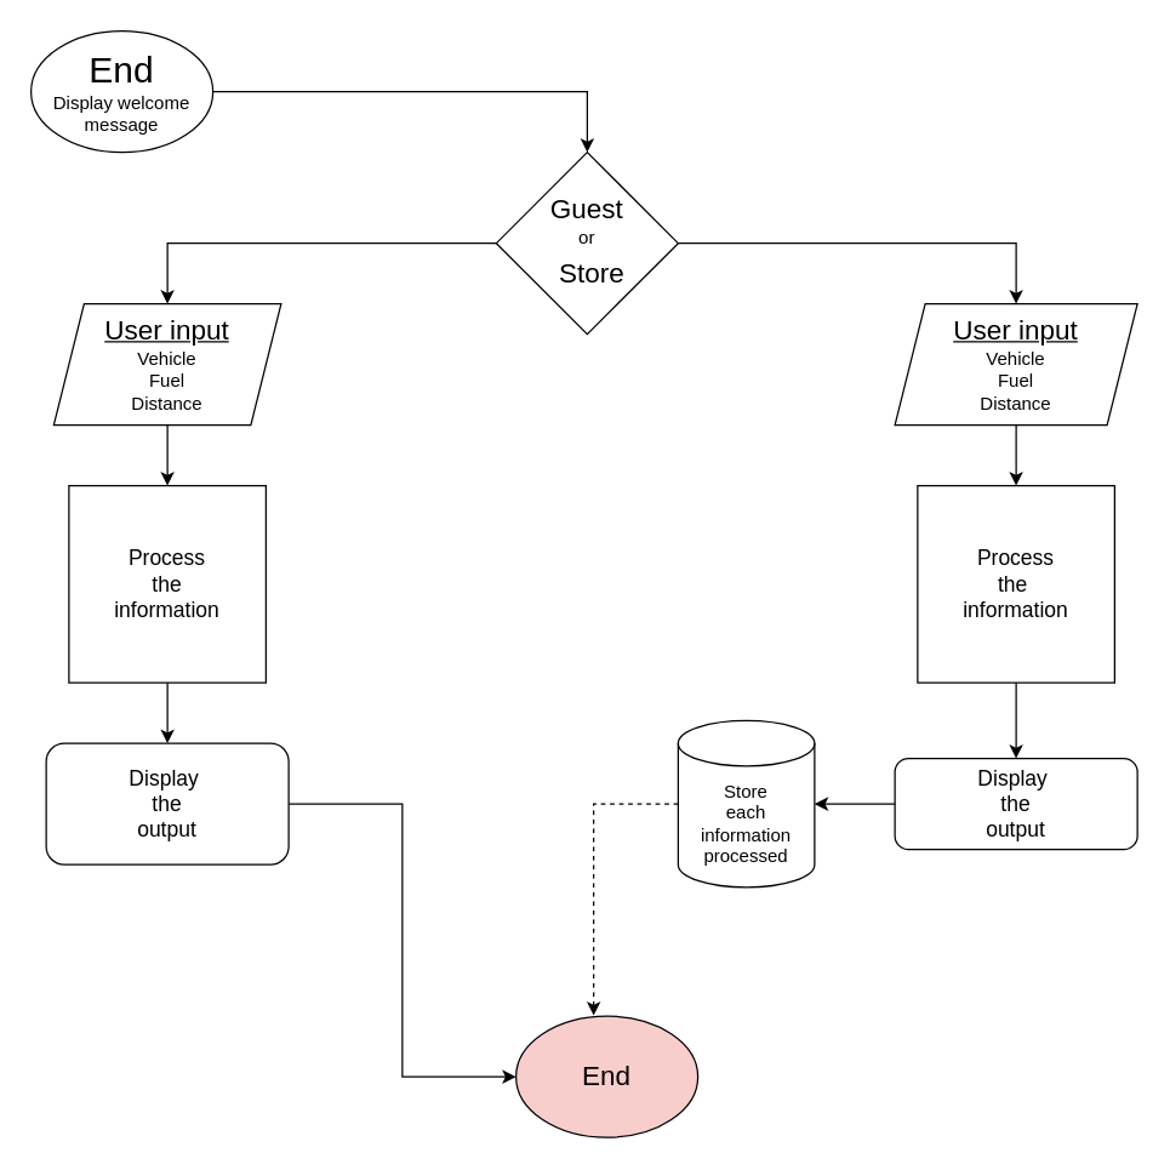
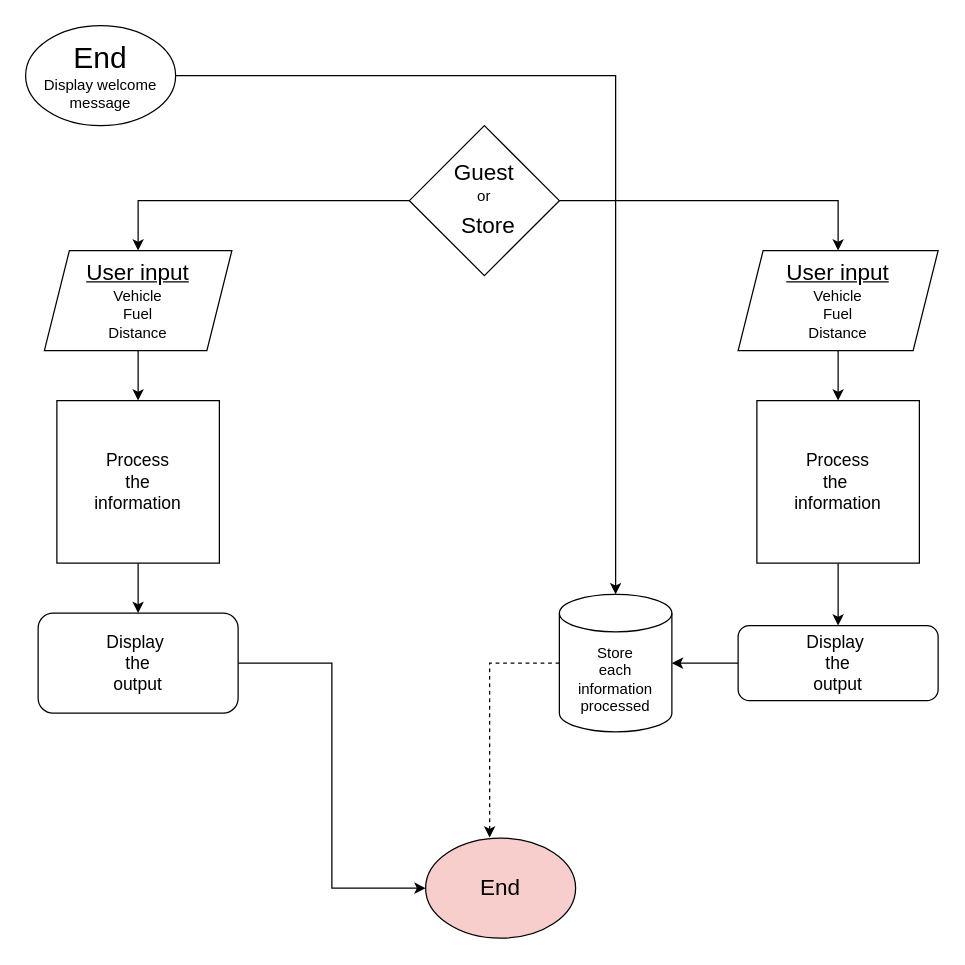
  <mxCell id="0" />
  <mxCell id="1" parent="0" />
- <mxCell id="2" style="edgeStyle=orthogonalEdgeStyle;rounded=0;orthogonalLoop=1;jettySize=auto;html=1;exitX=1;exitY=0.5;exitDx=0;exitDy=0;entryX=0.5;entryY=0;entryDx=0;entryDy=0;" edge="1" parent="1" source="3" target="6"><mxGeometry relative="1" as="geometry" /></mxCell>
+ <mxCell id="2" style="edgeStyle=orthogonalEdgeStyle;rounded=0;orthogonalLoop=1;jettySize=auto;html=1;exitX=1;exitY=0.5;exitDx=0;exitDy=0;" edge="1" parent="1" source="3" target="18"><mxGeometry relative="1" as="geometry" /></mxCell>
  <mxCell id="3" value="&lt;font style=&quot;font-size: 24px;&quot;&gt;End&lt;/font&gt;&lt;br&gt;Display welcome&lt;br&gt;message" style="ellipse;whiteSpace=wrap;html=1;" vertex="1" parent="1"><mxGeometry x="20" y="20" width="120" height="80" as="geometry" /></mxCell>
  <mxCell id="4" style="edgeStyle=orthogonalEdgeStyle;rounded=0;orthogonalLoop=1;jettySize=auto;html=1;exitX=0;exitY=0.5;exitDx=0;exitDy=0;entryX=0.5;entryY=0;entryDx=0;entryDy=0;" edge="1" parent="1" source="6" target="8"><mxGeometry relative="1" as="geometry" /></mxCell>
  <mxCell id="5" style="edgeStyle=orthogonalEdgeStyle;rounded=0;orthogonalLoop=1;jettySize=auto;html=1;exitX=1;exitY=0.5;exitDx=0;exitDy=0;entryX=0.5;entryY=0;entryDx=0;entryDy=0;" edge="1" parent="1" source="6" target="14"><mxGeometry relative="1" as="geometry" /></mxCell>
  <mxCell id="6" value="&lt;font style=&quot;&quot;&gt;&lt;font style=&quot;font-size: 18px;&quot;&gt;Guest &lt;/font&gt;&lt;br&gt;&lt;/font&gt;or&lt;br&gt;&lt;font style=&quot;font-size: 24px;&quot;&gt;&amp;nbsp;&lt;/font&gt;&lt;font style=&quot;font-size: 18px;&quot;&gt;Store&lt;/font&gt;" style="rhombus;whiteSpace=wrap;html=1;" vertex="1" parent="1"><mxGeometry x="327" y="100" width="120" height="120" as="geometry" /></mxCell>
  <mxCell id="7" style="edgeStyle=orthogonalEdgeStyle;rounded=0;orthogonalLoop=1;jettySize=auto;html=1;exitX=0.5;exitY=1;exitDx=0;exitDy=0;" edge="1" parent="1" source="8"><mxGeometry relative="1" as="geometry"><mxPoint x="110" y="320" as="targetPoint" /></mxGeometry></mxCell>
  <mxCell id="8" value="&lt;font style=&quot;font-size: 18px;&quot;&gt;&lt;u&gt;User input&lt;br&gt;&lt;/u&gt;&lt;/font&gt;Vehicle&lt;br&gt;Fuel&lt;br&gt;Distance" style="shape=parallelogram;perimeter=parallelogramPerimeter;whiteSpace=wrap;html=1;fixedSize=1;" vertex="1" parent="1"><mxGeometry x="35" y="200" width="150" height="80" as="geometry" /></mxCell>
  <mxCell id="9" style="edgeStyle=orthogonalEdgeStyle;rounded=0;orthogonalLoop=1;jettySize=auto;html=1;exitX=0.5;exitY=1;exitDx=0;exitDy=0;entryX=0.5;entryY=0;entryDx=0;entryDy=0;" edge="1" parent="1" source="10" target="16"><mxGeometry relative="1" as="geometry" /></mxCell>
  <mxCell id="10" value="&lt;font style=&quot;font-size: 14px;&quot;&gt;Process&lt;br&gt;the&lt;br&gt;information&lt;/font&gt;" style="whiteSpace=wrap;html=1;aspect=fixed;" vertex="1" parent="1"><mxGeometry x="45" y="320" width="130" height="130" as="geometry" /></mxCell>
  <mxCell id="11" style="edgeStyle=orthogonalEdgeStyle;rounded=0;orthogonalLoop=1;jettySize=auto;html=1;exitX=0.5;exitY=1;exitDx=0;exitDy=0;" edge="1" parent="1" source="12" target="17"><mxGeometry relative="1" as="geometry" /></mxCell>
  <mxCell id="12" value="&lt;font style=&quot;font-size: 14px;&quot;&gt;Process&lt;br&gt;the&amp;nbsp;&lt;br&gt;information&lt;/font&gt;" style="whiteSpace=wrap;html=1;aspect=fixed;" vertex="1" parent="1"><mxGeometry x="605" y="320" width="130" height="130" as="geometry" /></mxCell>
  <mxCell id="13" value="" style="edgeStyle=orthogonalEdgeStyle;rounded=0;orthogonalLoop=1;jettySize=auto;html=1;" edge="1" parent="1" source="14" target="12"><mxGeometry relative="1" as="geometry" /></mxCell>
  <mxCell id="14" value="&lt;font style=&quot;font-size: 18px;&quot;&gt;&lt;u&gt;User input&lt;br&gt;&lt;/u&gt;&lt;/font&gt;Vehicle&lt;br&gt;Fuel&lt;br&gt;Distance" style="shape=parallelogram;perimeter=parallelogramPerimeter;whiteSpace=wrap;html=1;fixedSize=1;" vertex="1" parent="1"><mxGeometry x="590" y="200" width="160" height="80" as="geometry" /></mxCell>
  <mxCell id="15" style="edgeStyle=orthogonalEdgeStyle;rounded=0;orthogonalLoop=1;jettySize=auto;html=1;exitX=1;exitY=0.5;exitDx=0;exitDy=0;entryX=0;entryY=0.5;entryDx=0;entryDy=0;" edge="1" parent="1" source="16" target="19"><mxGeometry relative="1" as="geometry" /></mxCell>
  <mxCell id="16" value="&lt;font style=&quot;font-size: 14px;&quot;&gt;Display&amp;nbsp;&lt;br&gt;the&lt;br&gt;output&lt;/font&gt;" style="rounded=1;whiteSpace=wrap;html=1;" vertex="1" parent="1"><mxGeometry x="30" y="490" width="160" height="80" as="geometry" /></mxCell>
  <mxCell id="17" value="&lt;font style=&quot;font-size: 14px;&quot;&gt;Display&amp;nbsp;&lt;br&gt;the&lt;br&gt;output&lt;/font&gt;" style="rounded=1;whiteSpace=wrap;html=1;" vertex="1" parent="1"><mxGeometry x="590" y="500" width="160" height="60" as="geometry" /></mxCell>
  <mxCell id="18" value="Store&lt;br&gt;each information processed" style="shape=cylinder3;whiteSpace=wrap;html=1;boundedLbl=1;backgroundOutline=1;size=15;" vertex="1" parent="1"><mxGeometry x="447" y="475" width="90" height="110" as="geometry" /></mxCell>
  <mxCell id="19" value="&lt;font style=&quot;font-size: 18px;&quot;&gt;End&lt;/font&gt;" style="ellipse;whiteSpace=wrap;html=1;fillColor=#f8cecc;" vertex="1" parent="1"><mxGeometry x="340" y="670" width="120" height="80" as="geometry" /></mxCell>
  <mxCell id="20" style="edgeStyle=orthogonalEdgeStyle;rounded=0;orthogonalLoop=1;jettySize=auto;html=1;exitX=0;exitY=0.5;exitDx=0;exitDy=0;entryX=1;entryY=0.5;entryDx=0;entryDy=0;entryPerimeter=0;" edge="1" parent="1" source="17" target="18"><mxGeometry relative="1" as="geometry" /></mxCell>
  <mxCell id="21" style="edgeStyle=orthogonalEdgeStyle;rounded=0;orthogonalLoop=1;jettySize=auto;html=1;exitX=0;exitY=0.5;exitDx=0;exitDy=0;exitPerimeter=0;entryX=0.427;entryY=-0.005;entryDx=0;entryDy=0;entryPerimeter=0;dashed=1;" edge="1" parent="1" source="18" target="19"><mxGeometry relative="1" as="geometry" /></mxCell>
